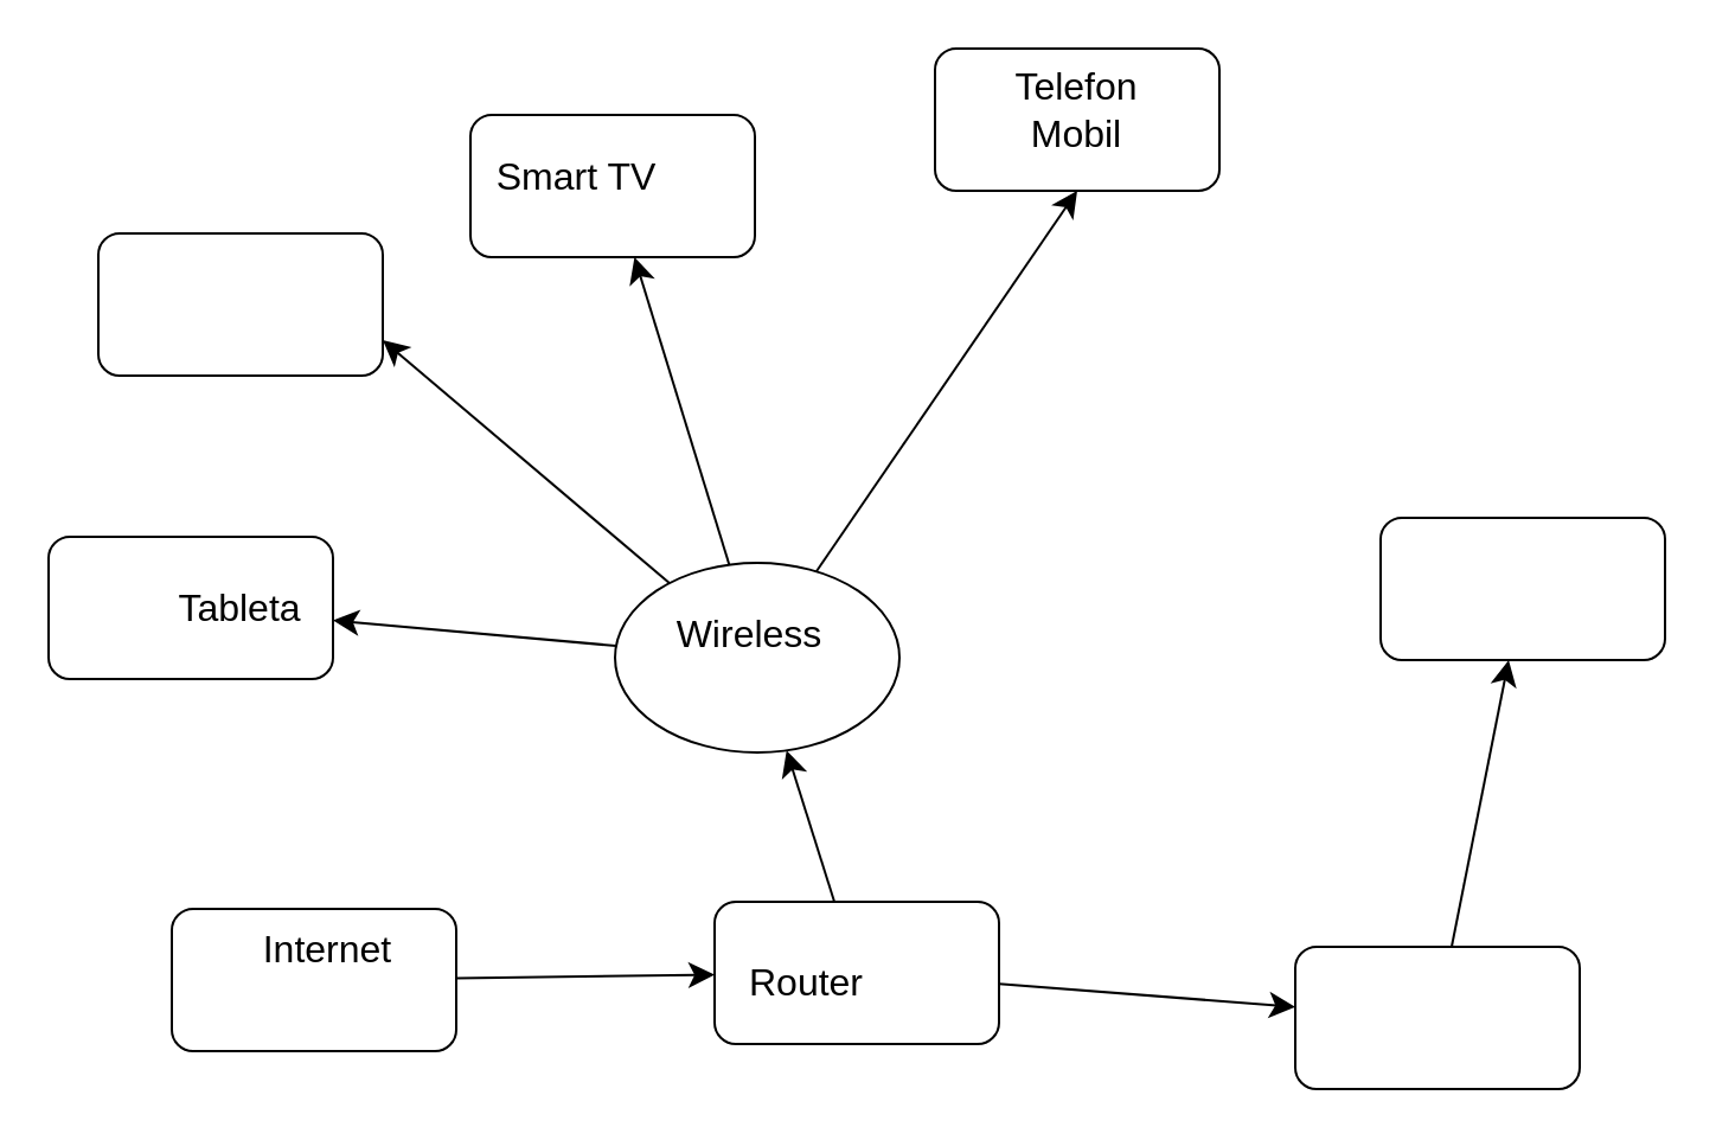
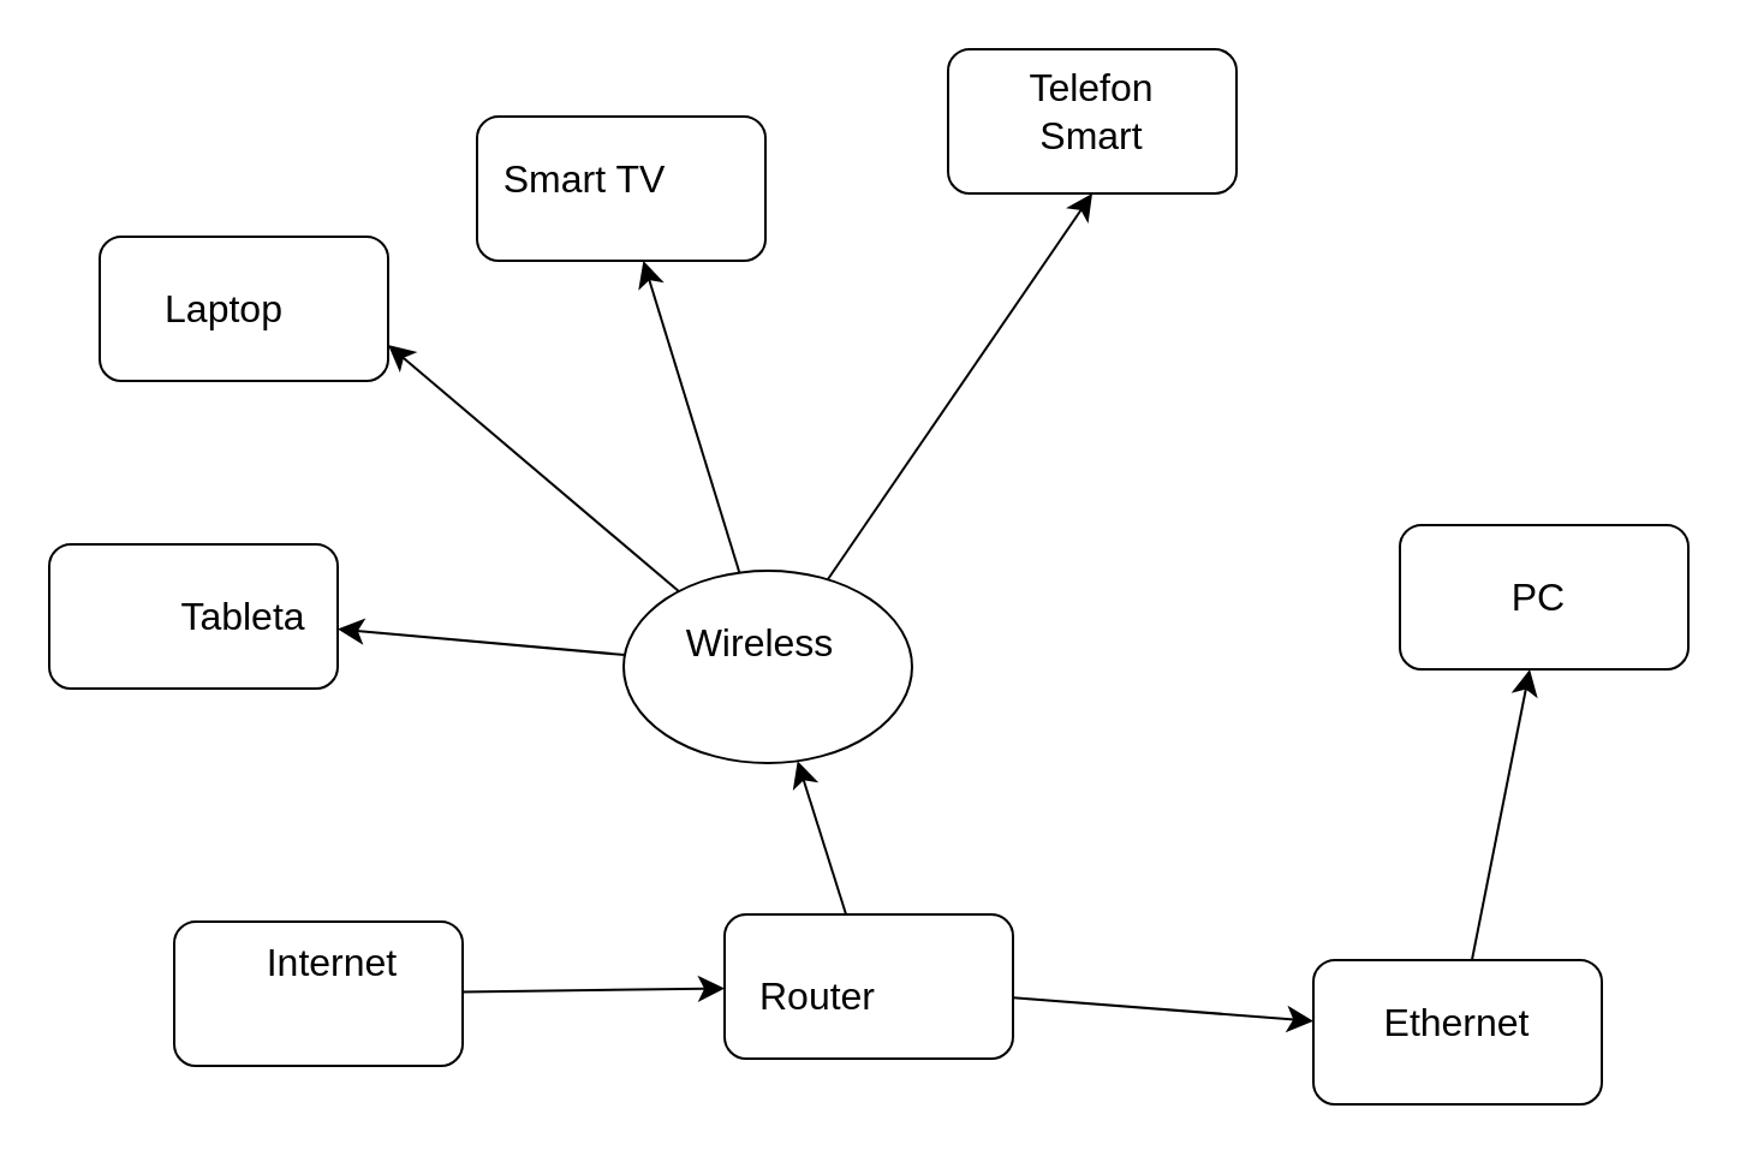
  <mxCell id="0" />
  <mxCell id="1" parent="0" />
  <mxCell id="2" style="edgeStyle=none;curved=1;rounded=0;orthogonalLoop=1;jettySize=auto;html=1;fontSize=12;startSize=8;endSize=8;" edge="1" parent="1" source="3" target="6"><mxGeometry relative="1" as="geometry" /></mxCell>
  <mxCell id="3" value="" style="rounded=1;whiteSpace=wrap;html=1;fontSize=16;" vertex="1" parent="1"><mxGeometry x="72" y="383" width="120" height="60" as="geometry" /></mxCell>
  <mxCell id="4" style="edgeStyle=none;curved=1;rounded=0;orthogonalLoop=1;jettySize=auto;html=1;fontSize=12;startSize=8;endSize=8;" edge="1" parent="1" source="6" target="8"><mxGeometry relative="1" as="geometry" /></mxCell>
  <mxCell id="5" style="edgeStyle=none;curved=1;rounded=0;orthogonalLoop=1;jettySize=auto;html=1;fontSize=12;startSize=8;endSize=8;" edge="1" parent="1" source="6" target="14"><mxGeometry relative="1" as="geometry" /></mxCell>
  <mxCell id="6" value="" style="rounded=1;whiteSpace=wrap;html=1;fontSize=16;" vertex="1" parent="1"><mxGeometry x="301" y="380" width="120" height="60" as="geometry" /></mxCell>
  <mxCell id="7" style="edgeStyle=none;curved=1;rounded=0;orthogonalLoop=1;jettySize=auto;html=1;fontSize=12;startSize=8;endSize=8;" edge="1" parent="1" source="8" target="9"><mxGeometry relative="1" as="geometry" /></mxCell>
  <mxCell id="8" value="" style="rounded=1;whiteSpace=wrap;html=1;fontSize=16;" vertex="1" parent="1"><mxGeometry x="546" y="399" width="120" height="60" as="geometry" /></mxCell>
  <mxCell id="9" value="" style="rounded=1;whiteSpace=wrap;html=1;fontSize=16;" vertex="1" parent="1"><mxGeometry x="582" y="218" width="120" height="60" as="geometry" /></mxCell>
  <mxCell id="10" style="edgeStyle=none;curved=1;rounded=0;orthogonalLoop=1;jettySize=auto;html=1;fontSize=12;startSize=8;endSize=8;" edge="1" parent="1" source="14" target="16"><mxGeometry relative="1" as="geometry" /></mxCell>
  <mxCell id="11" style="edgeStyle=none;curved=1;rounded=0;orthogonalLoop=1;jettySize=auto;html=1;entryX=1;entryY=0.75;entryDx=0;entryDy=0;fontSize=12;startSize=8;endSize=8;" edge="1" parent="1" source="14" target="17"><mxGeometry relative="1" as="geometry" /></mxCell>
  <mxCell id="12" style="edgeStyle=none;curved=1;rounded=0;orthogonalLoop=1;jettySize=auto;html=1;fontSize=12;startSize=8;endSize=8;" edge="1" parent="1" source="14" target="15"><mxGeometry relative="1" as="geometry" /></mxCell>
  <mxCell id="13" style="edgeStyle=none;curved=1;rounded=0;orthogonalLoop=1;jettySize=auto;html=1;entryX=0.5;entryY=1;entryDx=0;entryDy=0;fontSize=12;startSize=8;endSize=8;" edge="1" parent="1" source="14" target="18"><mxGeometry relative="1" as="geometry" /></mxCell>
  <mxCell id="14" value="" style="ellipse;whiteSpace=wrap;html=1;fontSize=16;" vertex="1" parent="1"><mxGeometry x="259" y="237" width="120" height="80" as="geometry" /></mxCell>
  <mxCell id="15" value="" style="rounded=1;whiteSpace=wrap;html=1;fontSize=16;" vertex="1" parent="1"><mxGeometry x="198" y="48" width="120" height="60" as="geometry" /></mxCell>
  <mxCell id="16" value="" style="rounded=1;whiteSpace=wrap;html=1;fontSize=16;" vertex="1" parent="1"><mxGeometry x="20" y="226" width="120" height="60" as="geometry" /></mxCell>
  <mxCell id="17" value="" style="rounded=1;whiteSpace=wrap;html=1;fontSize=16;" vertex="1" parent="1"><mxGeometry x="41" y="98" width="120" height="60" as="geometry" /></mxCell>
  <mxCell id="18" value="" style="rounded=1;whiteSpace=wrap;html=1;fontSize=16;" vertex="1" parent="1"><mxGeometry x="394" y="20" width="120" height="60" as="geometry" /></mxCell>
  <mxCell id="19" value="Internet" style="text;html=1;strokeColor=none;fillColor=none;align=center;verticalAlign=middle;whiteSpace=wrap;rounded=0;fontSize=16;" vertex="1" parent="1"><mxGeometry x="108" y="385" width="60" height="30" as="geometry" /></mxCell>
  <mxCell id="20" value="Router" style="text;html=1;strokeColor=none;fillColor=none;align=center;verticalAlign=middle;whiteSpace=wrap;rounded=0;fontSize=16;" vertex="1" parent="1"><mxGeometry x="310" y="399" width="60" height="30" as="geometry" /></mxCell>
+ <mxCell id="21" value="Ethernet" style="text;html=1;strokeColor=none;fillColor=none;align=center;verticalAlign=middle;whiteSpace=wrap;rounded=0;fontSize=16;" vertex="1" parent="1"><mxGeometry x="576" y="410" width="60" height="30" as="geometry" /></mxCell>
+ <mxCell id="22" value="PC" style="text;html=1;strokeColor=none;fillColor=none;align=center;verticalAlign=middle;whiteSpace=wrap;rounded=0;fontSize=16;" vertex="1" parent="1"><mxGeometry x="610" y="233" width="60" height="30" as="geometry" /></mxCell>
  <mxCell id="23" value="Wireless" style="text;html=1;strokeColor=none;fillColor=none;align=center;verticalAlign=middle;whiteSpace=wrap;rounded=0;fontSize=16;" vertex="1" parent="1"><mxGeometry x="286" y="252" width="60" height="30" as="geometry" /></mxCell>
- <mxCell id="24" value="Telefon Mobil" style="text;html=1;strokeColor=none;fillColor=none;align=center;verticalAlign=middle;whiteSpace=wrap;rounded=0;fontSize=16;" vertex="1" parent="1"><mxGeometry x="424" y="31" width="60" height="30" as="geometry" /></mxCell>
+ <mxCell id="24" value="Telefon Smart" style="text;html=1;strokeColor=none;fillColor=none;align=center;verticalAlign=middle;whiteSpace=wrap;rounded=0;fontSize=16;" vertex="1" parent="1"><mxGeometry x="424" y="31" width="60" height="30" as="geometry" /></mxCell>
  <mxCell id="25" value="Smart TV" style="text;html=1;strokeColor=none;fillColor=none;align=center;verticalAlign=middle;whiteSpace=wrap;rounded=0;fontSize=16;" vertex="1" parent="1"><mxGeometry x="206" y="59" width="74" height="30" as="geometry" /></mxCell>
+ <mxCell id="26" value="Laptop" style="text;html=1;strokeColor=none;fillColor=none;align=center;verticalAlign=middle;whiteSpace=wrap;rounded=0;fontSize=16;" vertex="1" parent="1"><mxGeometry x="63" y="113" width="60" height="30" as="geometry" /></mxCell>
  <mxCell id="27" value="Tableta" style="text;html=1;strokeColor=none;fillColor=none;align=center;verticalAlign=middle;whiteSpace=wrap;rounded=0;fontSize=16;" vertex="1" parent="1"><mxGeometry x="71" y="241" width="60" height="30" as="geometry" /></mxCell>
